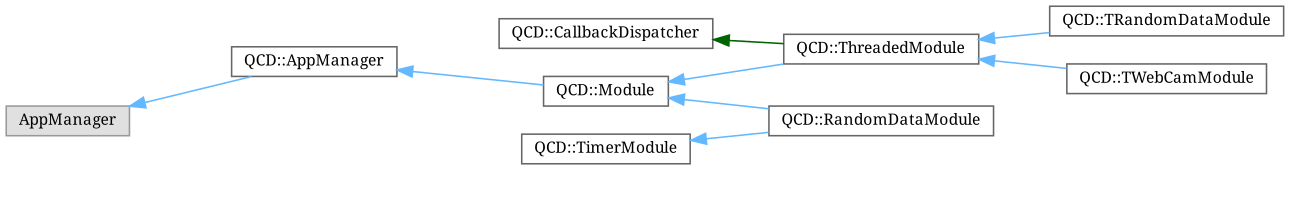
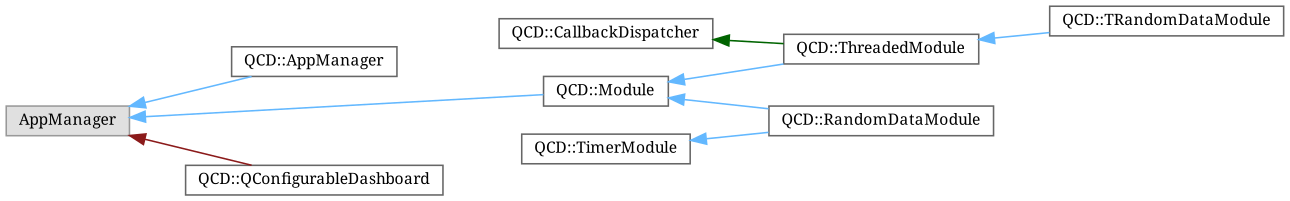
  digraph {
    fontname="Noto Serif"
    rankdir=LR
    node [color=grey40 fillcolor=white fontname="Noto Serif" fontsize=10 shape=box style=filled]
    edge [color=steelblue1 dir=back fontname="Noto Serif" fontsize=10 labelfontname=Helvetica labelfontsize=10 style=solid]
    n1 [height=0.2 label="QCD::CallbackDispatcher" width=0.4]
    n2 [height=0.2 label="QCD::ThreadedModule" width=0.4]
    n3 [height=0.2 label="QCD::AppManager" width=0.4]
    n4 [height=0.2 label="QCD::TRandomDataModule" width=0.4]
-   n5 [height=0.2 label="QCD::TWebCamModule" width=0.4]
    n6 [color=grey60 fillcolor="#E0E0E0" height=0.2 label=AppManager width=0.4]
    n7 [height=0.2 label="QCD::Module" width=0.4]
+   n8 [height=0.2 label="QCD::QConfigurableDashboard" width=0.4]
    n9 [height=0.2 label="QCD::RandomDataModule" width=0.4]
    n10 [height=0.2 label="QCD::TimerModule" width=0.4]
    n1 -> n2 [color=darkgreen]
    n2 -> n4
-   n2 -> n5
    n6 -> n3
-   n3 -> n7
+   n6 -> n7
+   n6 -> n8 [color=firebrick4]
    n7 -> n2
    n7 -> n9
    n10 -> n9
  }
